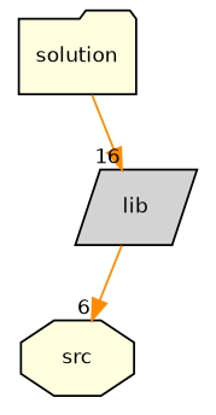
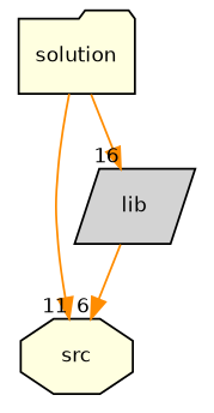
  digraph {
    compound=true
    node [fillcolor=lightyellow fontname=Helvetica fontsize=10 style=filled]
    edge [color=darkorange labeldistance=1.5 labelfontname=Helvetica labelfontsize=10]
    n1 [label=solution pencolor=black shape=folder]
    n2 [label=src shape=octagon]
    n3 [fillcolor=lightgrey label=lib shape=parallelogram]
+   n1 -> n2 [headlabel=11]
    n1 -> n3 [headlabel=16]
    n3 -> n2 [headlabel=6]
  }
